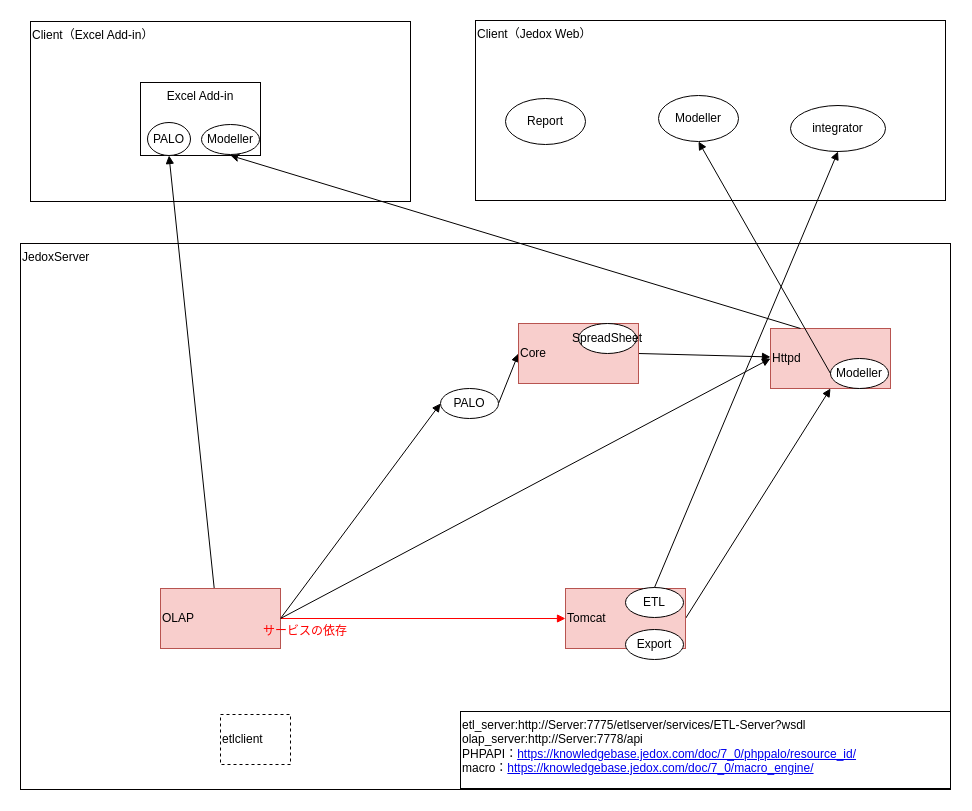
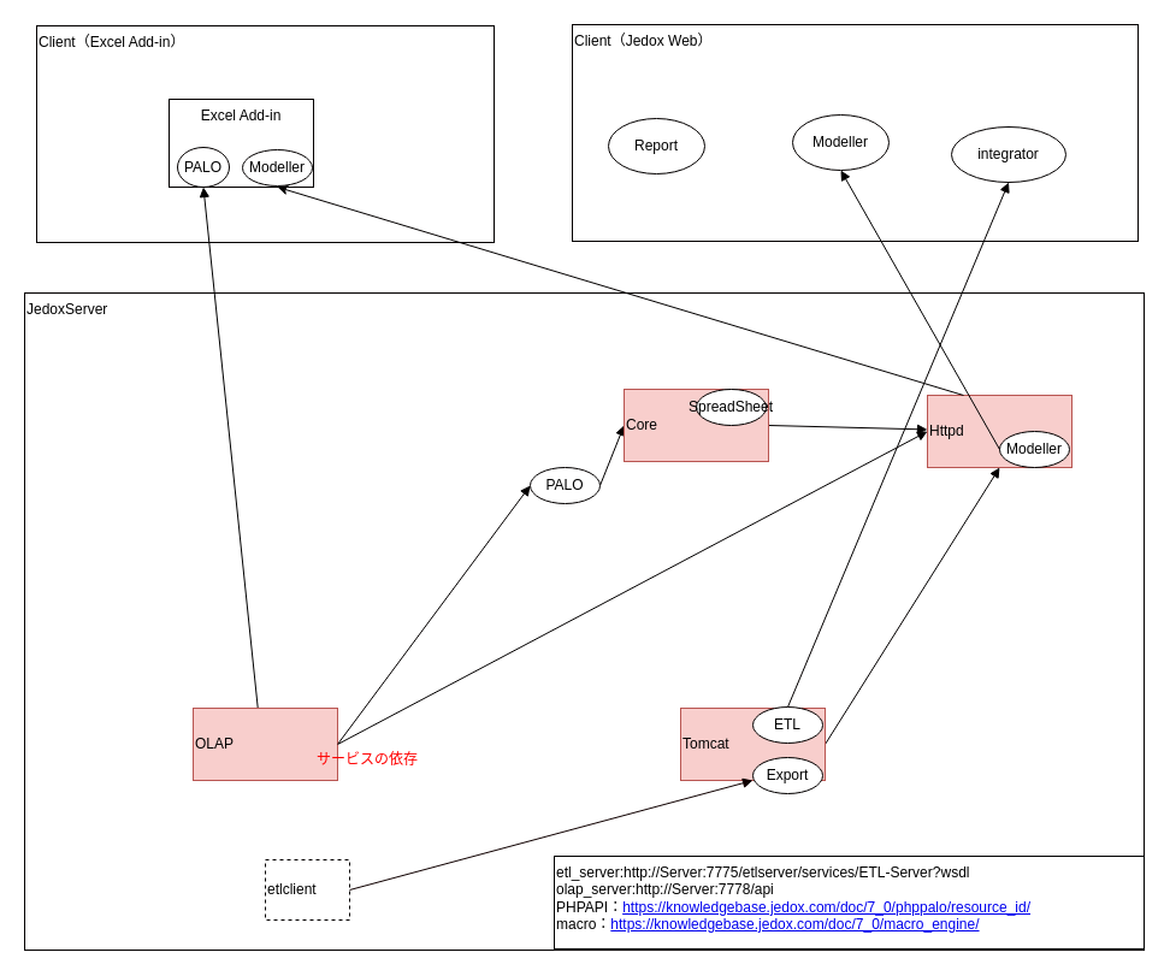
  <mxCell id="0" />
  <mxCell id="1" parent="0" />
  <mxCell id="2" value="JedoxServer" style="whiteSpace=wrap;html=1;strokeColor=#030000;fillColor=none;gradientColor=none;align=left;verticalAlign=top;" parent="1" vertex="1"><mxGeometry x="20" y="243" width="930" height="546" as="geometry" /></mxCell>
- <mxCell id="3" style="edgeStyle=none;rounded=0;html=1;exitX=1;exitY=0.5;endArrow=block;endFill=1;jettySize=auto;orthogonalLoop=1;strokeColor=#FF0000;fontSize=24;fontColor=#FF0000;" parent="1" source="7" target="9" edge="1"><mxGeometry relative="1" as="geometry" /></mxCell>
  <mxCell id="4" style="edgeStyle=none;rounded=0;html=1;exitX=1;exitY=0.5;entryX=0;entryY=0.5;endArrow=block;endFill=1;jettySize=auto;orthogonalLoop=1;strokeColor=#030000;fontSize=24;" parent="1" source="29" target="11" edge="1"><mxGeometry relative="1" as="geometry" /></mxCell>
  <mxCell id="5" style="edgeStyle=none;rounded=0;html=1;exitX=1;exitY=0.5;entryX=0;entryY=0.5;endArrow=block;endFill=1;jettySize=auto;orthogonalLoop=1;strokeColor=#030000;fontSize=24;" parent="1" source="7" target="12" edge="1"><mxGeometry relative="1" as="geometry" /></mxCell>
  <mxCell id="6" style="edgeStyle=none;rounded=0;html=1;exitX=0.5;exitY=1;endArrow=block;endFill=1;jettySize=auto;orthogonalLoop=1;strokeColor=#000000;fontSize=24;fontColor=#000000;entryX=0.5;entryY=1;" parent="1" source="7" target="19" edge="1"><mxGeometry relative="1" as="geometry" /></mxCell>
  <mxCell id="7" value="OLAP" style="whiteSpace=wrap;html=1;strokeColor=#b85450;fillColor=#f8cecc;align=left;" parent="1" vertex="1"><mxGeometry x="160" y="588" width="120" height="60" as="geometry" /></mxCell>
  <mxCell id="8" style="edgeStyle=none;rounded=0;html=1;exitX=1;exitY=0.5;entryX=0.5;entryY=1;endArrow=block;endFill=1;jettySize=auto;orthogonalLoop=1;strokeColor=#030000;fontSize=24;" parent="1" source="9" target="12" edge="1"><mxGeometry relative="1" as="geometry" /></mxCell>
  <mxCell id="9" value="Tomcat" style="whiteSpace=wrap;html=1;strokeColor=#b85450;fillColor=#f8cecc;align=left;" parent="1" vertex="1"><mxGeometry x="565" y="588" width="120" height="60" as="geometry" /></mxCell>
  <mxCell id="10" style="edgeStyle=none;rounded=0;html=1;exitX=1;exitY=0.5;endArrow=block;endFill=1;jettySize=auto;orthogonalLoop=1;strokeColor=#030000;fontSize=24;" parent="1" source="11" target="12" edge="1"><mxGeometry relative="1" as="geometry" /></mxCell>
  <mxCell id="11" value="Core" style="whiteSpace=wrap;html=1;strokeColor=#b85450;fillColor=#f8cecc;align=left;" parent="1" vertex="1"><mxGeometry x="518" y="323" width="120" height="60" as="geometry" /></mxCell>
  <mxCell id="12" value="Httpd" style="whiteSpace=wrap;html=1;strokeColor=#b85450;fillColor=#f8cecc;align=left;" parent="1" vertex="1"><mxGeometry x="770" y="328" width="120" height="60" as="geometry" /></mxCell>
  <mxCell id="13" value="&lt;font color=&quot;#000000&quot;&gt;ETL&lt;/font&gt;" style="ellipse;whiteSpace=wrap;html=1;strokeColor=#030000;fillColor=#ffffff;gradientColor=none;fontColor=#FF0000;align=center;" parent="1" vertex="1"><mxGeometry x="625" y="587" width="58" height="30" as="geometry" /></mxCell>
  <mxCell id="14" value="&lt;font color=&quot;#000000&quot;&gt;SpreadSheet&lt;/font&gt;" style="ellipse;whiteSpace=wrap;html=1;strokeColor=#030000;fillColor=#ffffff;gradientColor=none;fontColor=#FF0000;align=center;" parent="1" vertex="1"><mxGeometry x="578" y="323" width="58" height="30" as="geometry" /></mxCell>
  <mxCell id="15" value="&lt;font color=&quot;#000000&quot;&gt;Export&lt;/font&gt;" style="ellipse;whiteSpace=wrap;html=1;strokeColor=#030000;fillColor=#ffffff;gradientColor=none;fontColor=#FF0000;align=center;" parent="1" vertex="1"><mxGeometry x="625" y="629" width="58" height="30" as="geometry" /></mxCell>
  <mxCell id="16" value="&lt;font color=&quot;#000000&quot;&gt;Modeller&lt;/font&gt;" style="ellipse;whiteSpace=wrap;html=1;strokeColor=#030000;fillColor=#ffffff;gradientColor=none;fontColor=#FF0000;align=center;" parent="1" vertex="1"><mxGeometry x="830" y="358" width="58" height="30" as="geometry" /></mxCell>
  <mxCell id="17" value="Client（Excel Add-in）" style="whiteSpace=wrap;html=1;strokeColor=#030000;fillColor=none;gradientColor=none;align=left;verticalAlign=top;" parent="1" vertex="1"><mxGeometry x="30" y="21" width="380" height="180" as="geometry" /></mxCell>
  <mxCell id="18" value="Excel Add-in" style="whiteSpace=wrap;html=1;strokeColor=#030000;fillColor=none;gradientColor=none;align=center;verticalAlign=top;" parent="1" vertex="1"><mxGeometry x="140" y="82" width="120" height="73" as="geometry" /></mxCell>
  <mxCell id="19" value="&lt;font color=&quot;#000000&quot;&gt;PALO&lt;/font&gt;" style="ellipse;whiteSpace=wrap;html=1;strokeColor=#030000;fillColor=#ffffff;gradientColor=none;fontColor=#FF0000;align=center;" parent="1" vertex="1"><mxGeometry x="147" y="122" width="43" height="33" as="geometry" /></mxCell>
  <mxCell id="20" value="サービスの依存" style="text;html=1;strokeColor=none;fillColor=none;align=center;verticalAlign=middle;whiteSpace=wrap;fontColor=#FF0000;" parent="1" vertex="1"><mxGeometry x="260" y="621" width="90" height="20" as="geometry" /></mxCell>
+ <mxCell id="21" style="edgeStyle=none;rounded=0;html=1;exitX=1;exitY=0.5;entryX=0.5;entryY=1;endArrow=block;endFill=1;jettySize=auto;orthogonalLoop=1;strokeColor=#0F0000;fontSize=24;fontColor=#000000;" parent="1" source="22" target="9" edge="1"><mxGeometry relative="1" as="geometry"><mxPoint x="479" y="581" as="targetPoint" /></mxGeometry></mxCell>
  <mxCell id="22" value="etlclient" style="whiteSpace=wrap;html=1;strokeColor=#030000;fillColor=none;gradientColor=none;align=left;dashed=1;" parent="1" vertex="1"><mxGeometry x="220" y="714" width="70" height="50" as="geometry" /></mxCell>
  <mxCell id="23" style="edgeStyle=none;rounded=0;html=1;exitX=0.75;exitY=1;entryX=0.25;entryY=0;endArrow=none;endFill=0;jettySize=auto;orthogonalLoop=1;strokeColor=#030000;fontSize=24;startArrow=classic;startFill=1;" parent="1" source="18" target="12" edge="1"><mxGeometry relative="1" as="geometry"><mxPoint x="301" y="847" as="sourcePoint" /><mxPoint x="840" y="398" as="targetPoint" /></mxGeometry></mxCell>
  <mxCell id="24" value="&lt;font color=&quot;#000000&quot;&gt;Modeller&lt;/font&gt;" style="ellipse;whiteSpace=wrap;html=1;strokeColor=#030000;fillColor=#ffffff;gradientColor=none;fontColor=#FF0000;align=center;" parent="1" vertex="1"><mxGeometry x="201" y="124" width="58" height="30" as="geometry" /></mxCell>
  <mxCell id="25" value="Client（Jedox Web）" style="whiteSpace=wrap;html=1;strokeColor=#030000;fillColor=none;gradientColor=none;align=left;verticalAlign=top;" parent="1" vertex="1"><mxGeometry x="475" y="20" width="470" height="180" as="geometry" /></mxCell>
  <mxCell id="26" value="&lt;font color=&quot;#000000&quot;&gt;Report&lt;/font&gt;" style="ellipse;whiteSpace=wrap;html=1;strokeColor=#030000;fillColor=#ffffff;gradientColor=none;fontColor=#FF0000;align=center;" parent="1" vertex="1"><mxGeometry x="505" y="98" width="80" height="46" as="geometry" /></mxCell>
  <mxCell id="27" value="&lt;font color=&quot;#000000&quot;&gt;Modeller&lt;/font&gt;" style="ellipse;whiteSpace=wrap;html=1;strokeColor=#030000;fillColor=#ffffff;gradientColor=none;fontColor=#FF0000;align=center;" parent="1" vertex="1"><mxGeometry x="658" y="95" width="80" height="46" as="geometry" /></mxCell>
  <mxCell id="28" value="&lt;font color=&quot;#000000&quot;&gt;integrator&lt;/font&gt;" style="ellipse;whiteSpace=wrap;html=1;strokeColor=#030000;fillColor=#ffffff;gradientColor=none;fontColor=#FF0000;align=center;" parent="1" vertex="1"><mxGeometry x="790" y="105" width="95" height="46" as="geometry" /></mxCell>
  <mxCell id="29" value="&lt;font color=&quot;#000000&quot;&gt;PALO&lt;/font&gt;" style="ellipse;whiteSpace=wrap;html=1;strokeColor=#030000;fillColor=#ffffff;gradientColor=none;fontColor=#FF0000;align=center;" parent="1" vertex="1"><mxGeometry x="440" y="388" width="58" height="30" as="geometry" /></mxCell>
  <mxCell id="30" style="edgeStyle=none;rounded=0;html=1;exitX=1;exitY=0.5;entryX=0;entryY=0.5;endArrow=block;endFill=1;jettySize=auto;orthogonalLoop=1;strokeColor=#030000;fontSize=24;" parent="1" source="7" target="29" edge="1"><mxGeometry relative="1" as="geometry"><mxPoint x="280" y="618" as="sourcePoint" /><mxPoint x="383" y="368" as="targetPoint" /></mxGeometry></mxCell>
  <mxCell id="31" style="edgeStyle=none;rounded=0;html=1;endArrow=block;endFill=1;jettySize=auto;orthogonalLoop=1;strokeColor=#000000;fontSize=24;fontColor=#000000;entryX=0.5;entryY=1;exitX=0;exitY=0.5;" parent="1" source="16" target="27" edge="1"><mxGeometry relative="1" as="geometry"><mxPoint x="487.156" y="348.239" as="sourcePoint" /><mxPoint x="555" y="154" as="targetPoint" /></mxGeometry></mxCell>
  <mxCell id="32" style="edgeStyle=none;rounded=0;html=1;exitX=0.5;exitY=0;entryX=0.5;entryY=1;endArrow=block;endFill=1;jettySize=auto;orthogonalLoop=1;strokeColor=#030000;fontSize=24;" parent="1" source="13" target="28" edge="1"><mxGeometry relative="1" as="geometry"><mxPoint x="695" y="628" as="sourcePoint" /><mxPoint x="840" y="398" as="targetPoint" /></mxGeometry></mxCell>
  <mxCell id="33" value="etl_server:http://Server:7775/etlserver/services/ETL-Server?wsdl&lt;br&gt;olap_server:http://Server:7778/api&lt;br&gt;PHPAPI：&lt;a href=&quot;https://knowledgebase.jedox.com/doc/7_0/phppalo/resource_id/&quot;&gt;https://knowledgebase.jedox.com/doc/7_0/phppalo/resource_id/&lt;/a&gt;&lt;br&gt;macro：&lt;a href=&quot;https://knowledgebase.jedox.com/doc/7_0/macro_engine/&quot;&gt;https://knowledgebase.jedox.com/doc/7_0/macro_engine/&lt;/a&gt;&lt;br&gt;" style="rounded=0;whiteSpace=wrap;html=1;align=left;verticalAlign=top;" vertex="1" parent="1"><mxGeometry x="460" y="711" width="490" height="77" as="geometry" /></mxCell>
